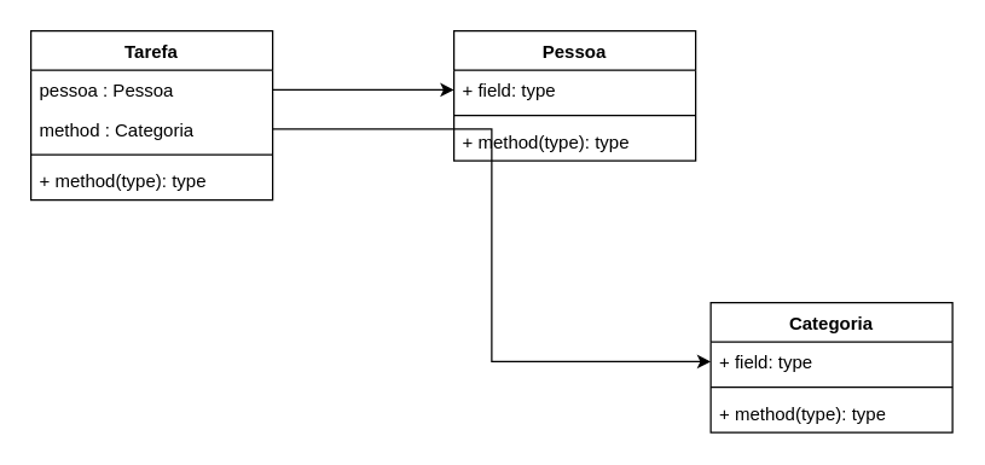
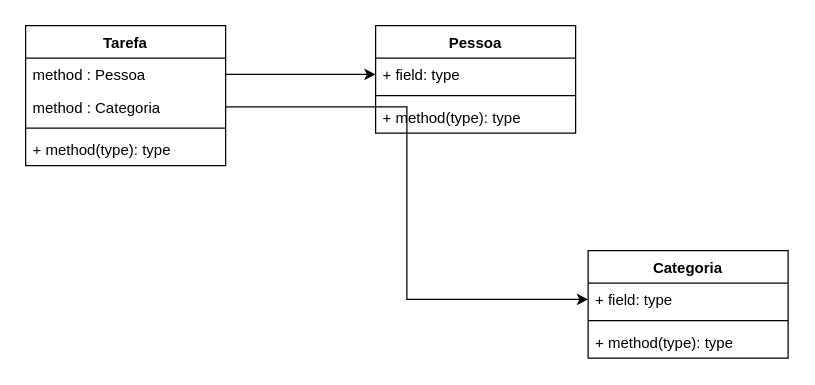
  <mxCell id="0" />
  <mxCell id="1" parent="0" />
  <mxCell id="2" value="Tarefa" style="swimlane;fontStyle=1;align=center;verticalAlign=top;childLayout=stackLayout;horizontal=1;startSize=26;horizontalStack=0;resizeParent=1;resizeParentMax=0;resizeLast=0;collapsible=1;marginBottom=0;whiteSpace=wrap;html=1;" parent="1" vertex="1"><mxGeometry x="20" y="20" width="160" height="112" as="geometry" /></mxCell>
- <mxCell id="3" value="pessoa : Pessoa" style="text;strokeColor=none;fillColor=none;align=left;verticalAlign=top;spacingLeft=4;spacingRight=4;overflow=hidden;rotatable=0;points=[[0,0.5],[1,0.5]];portConstraint=eastwest;whiteSpace=wrap;html=1;" parent="2" vertex="1"><mxGeometry y="26" width="160" height="26" as="geometry" /></mxCell>
+ <mxCell id="3" value="method : Pessoa" style="text;strokeColor=none;fillColor=none;align=left;verticalAlign=top;spacingLeft=4;spacingRight=4;overflow=hidden;rotatable=0;points=[[0,0.5],[1,0.5]];portConstraint=eastwest;whiteSpace=wrap;html=1;" parent="2" vertex="1"><mxGeometry y="26" width="160" height="26" as="geometry" /></mxCell>
  <mxCell id="4" value="method : Categoria" style="text;strokeColor=none;fillColor=none;align=left;verticalAlign=top;spacingLeft=4;spacingRight=4;overflow=hidden;rotatable=0;points=[[0,0.5],[1,0.5]];portConstraint=eastwest;whiteSpace=wrap;html=1;" parent="2" vertex="1"><mxGeometry y="52" width="160" height="26" as="geometry" /></mxCell>
  <mxCell id="5" value="" style="line;strokeWidth=1;fillColor=none;align=left;verticalAlign=middle;spacingTop=-1;spacingLeft=3;spacingRight=3;rotatable=0;labelPosition=right;points=[];portConstraint=eastwest;strokeColor=inherit;" parent="2" vertex="1"><mxGeometry y="78" width="160" height="8" as="geometry" /></mxCell>
  <mxCell id="6" value="+ method(type): type" style="text;strokeColor=none;fillColor=none;align=left;verticalAlign=top;spacingLeft=4;spacingRight=4;overflow=hidden;rotatable=0;points=[[0,0.5],[1,0.5]];portConstraint=eastwest;whiteSpace=wrap;html=1;" parent="2" vertex="1"><mxGeometry y="86" width="160" height="26" as="geometry" /></mxCell>
  <mxCell id="7" value="Pessoa" style="swimlane;fontStyle=1;align=center;verticalAlign=top;childLayout=stackLayout;horizontal=1;startSize=26;horizontalStack=0;resizeParent=1;resizeParentMax=0;resizeLast=0;collapsible=1;marginBottom=0;whiteSpace=wrap;html=1;" parent="1" vertex="1"><mxGeometry x="300" y="20" width="160" height="86" as="geometry" /></mxCell>
  <mxCell id="8" value="+ field: type" style="text;strokeColor=none;fillColor=none;align=left;verticalAlign=top;spacingLeft=4;spacingRight=4;overflow=hidden;rotatable=0;points=[[0,0.5],[1,0.5]];portConstraint=eastwest;whiteSpace=wrap;html=1;" parent="7" vertex="1"><mxGeometry y="26" width="160" height="26" as="geometry" /></mxCell>
  <mxCell id="9" value="" style="line;strokeWidth=1;fillColor=none;align=left;verticalAlign=middle;spacingTop=-1;spacingLeft=3;spacingRight=3;rotatable=0;labelPosition=right;points=[];portConstraint=eastwest;strokeColor=inherit;" parent="7" vertex="1"><mxGeometry y="52" width="160" height="8" as="geometry" /></mxCell>
  <mxCell id="10" value="+ method(type): type" style="text;strokeColor=none;fillColor=none;align=left;verticalAlign=top;spacingLeft=4;spacingRight=4;overflow=hidden;rotatable=0;points=[[0,0.5],[1,0.5]];portConstraint=eastwest;whiteSpace=wrap;html=1;" parent="7" vertex="1"><mxGeometry y="60" width="160" height="26" as="geometry" /></mxCell>
  <mxCell id="11" style="edgeStyle=orthogonalEdgeStyle;rounded=0;orthogonalLoop=1;jettySize=auto;html=1;exitX=1;exitY=0.5;exitDx=0;exitDy=0;" parent="1" source="3" target="8" edge="1"><mxGeometry relative="1" as="geometry" /></mxCell>
  <mxCell id="12" value="Categoria" style="swimlane;fontStyle=1;align=center;verticalAlign=top;childLayout=stackLayout;horizontal=1;startSize=26;horizontalStack=0;resizeParent=1;resizeParentMax=0;resizeLast=0;collapsible=1;marginBottom=0;whiteSpace=wrap;html=1;" parent="1" vertex="1"><mxGeometry x="470" y="200" width="160" height="86" as="geometry" /></mxCell>
  <mxCell id="13" value="+ field: type" style="text;strokeColor=none;fillColor=none;align=left;verticalAlign=top;spacingLeft=4;spacingRight=4;overflow=hidden;rotatable=0;points=[[0,0.5],[1,0.5]];portConstraint=eastwest;whiteSpace=wrap;html=1;" parent="12" vertex="1"><mxGeometry y="26" width="160" height="26" as="geometry" /></mxCell>
  <mxCell id="14" value="" style="line;strokeWidth=1;fillColor=none;align=left;verticalAlign=middle;spacingTop=-1;spacingLeft=3;spacingRight=3;rotatable=0;labelPosition=right;points=[];portConstraint=eastwest;strokeColor=inherit;" parent="12" vertex="1"><mxGeometry y="52" width="160" height="8" as="geometry" /></mxCell>
  <mxCell id="15" value="+ method(type): type" style="text;strokeColor=none;fillColor=none;align=left;verticalAlign=top;spacingLeft=4;spacingRight=4;overflow=hidden;rotatable=0;points=[[0,0.5],[1,0.5]];portConstraint=eastwest;whiteSpace=wrap;html=1;" parent="12" vertex="1"><mxGeometry y="60" width="160" height="26" as="geometry" /></mxCell>
  <mxCell id="16" style="edgeStyle=orthogonalEdgeStyle;rounded=0;orthogonalLoop=1;jettySize=auto;html=1;exitX=1;exitY=0.5;exitDx=0;exitDy=0;entryX=0;entryY=0.5;entryDx=0;entryDy=0;" parent="1" source="4" target="13" edge="1"><mxGeometry relative="1" as="geometry" /></mxCell>
